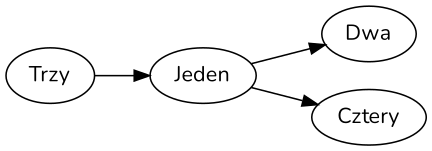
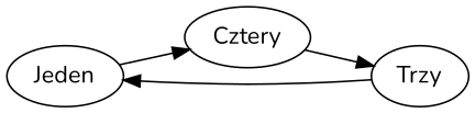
  strict digraph {
    fontname=Nunito
    rankdir=LR
    node [data=World fontname=Nunito value=20]
    edge [fontname=Nunito value=15]
    Jeden [data=Hello value=10]
-   Dwa
    Cztery
    Trzy
-   Jeden -> Dwa
    Jeden -> Cztery
+   Cztery -> Trzy [value=1]
    Trzy -> Jeden [value=1]
  }
